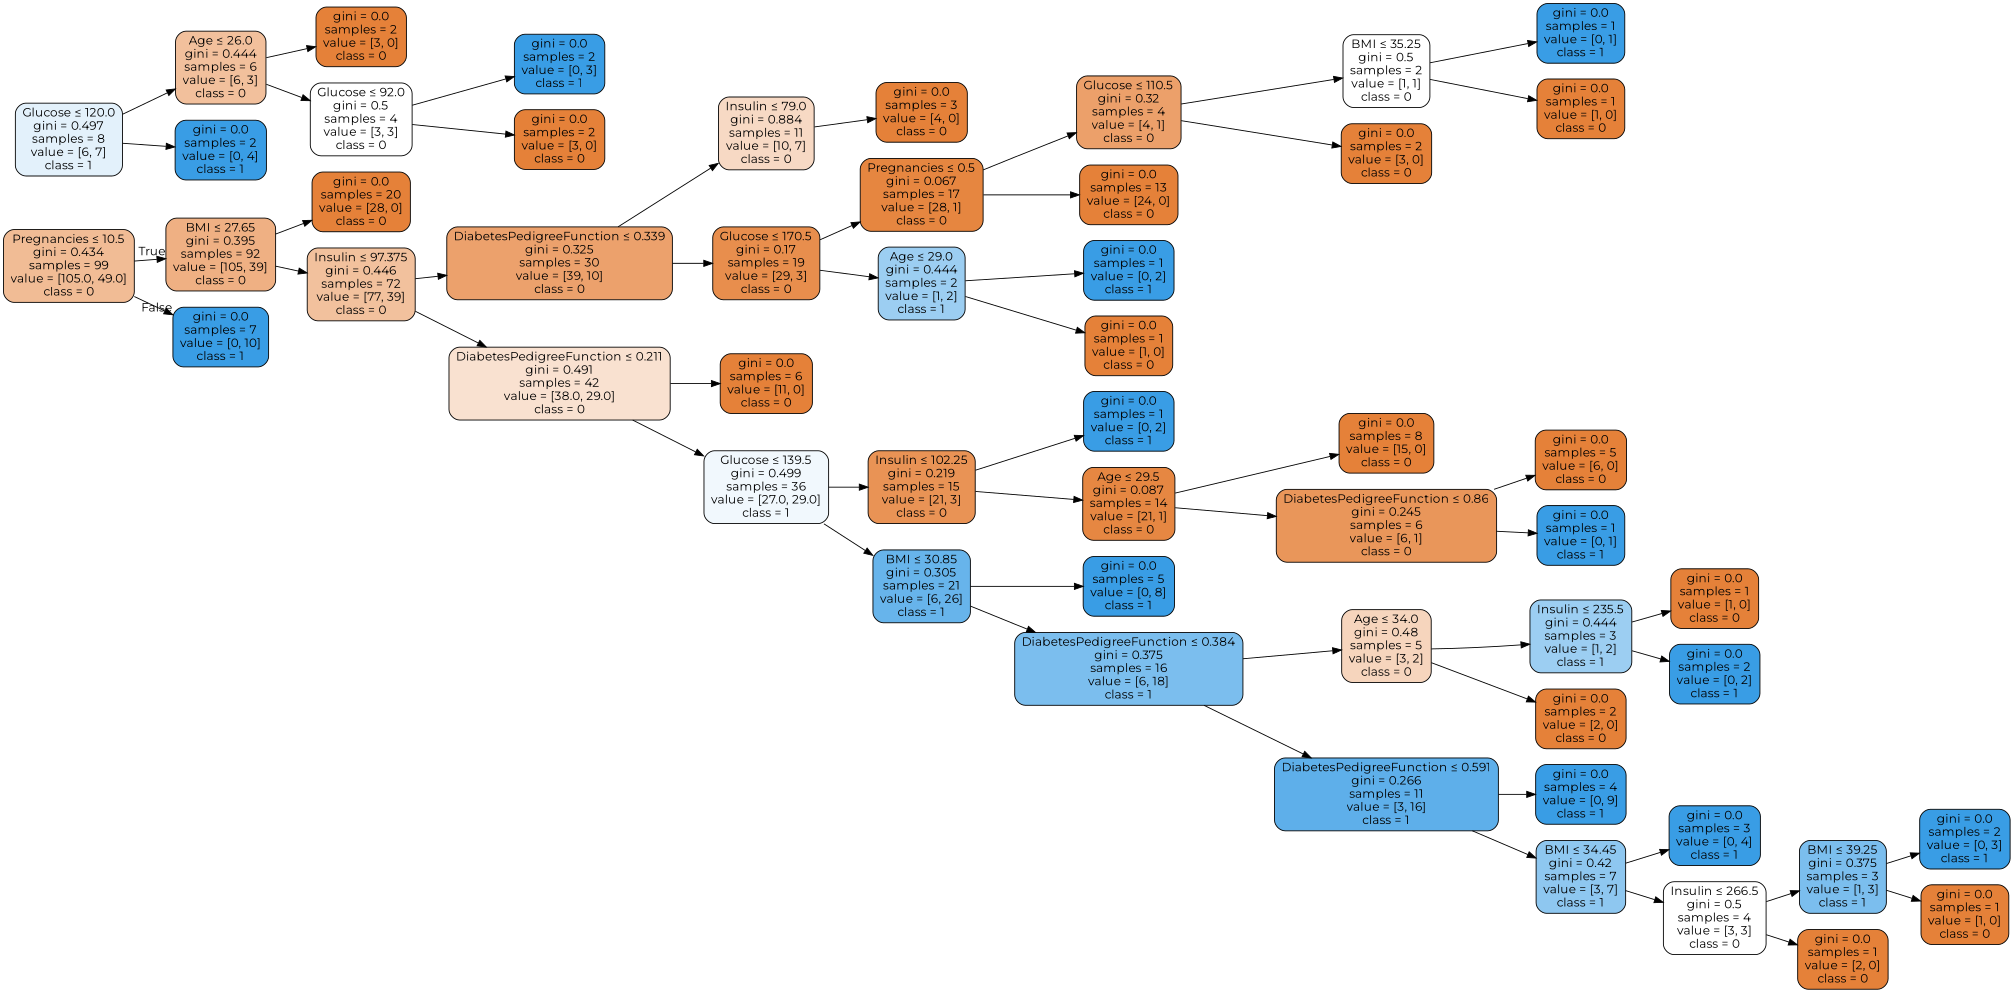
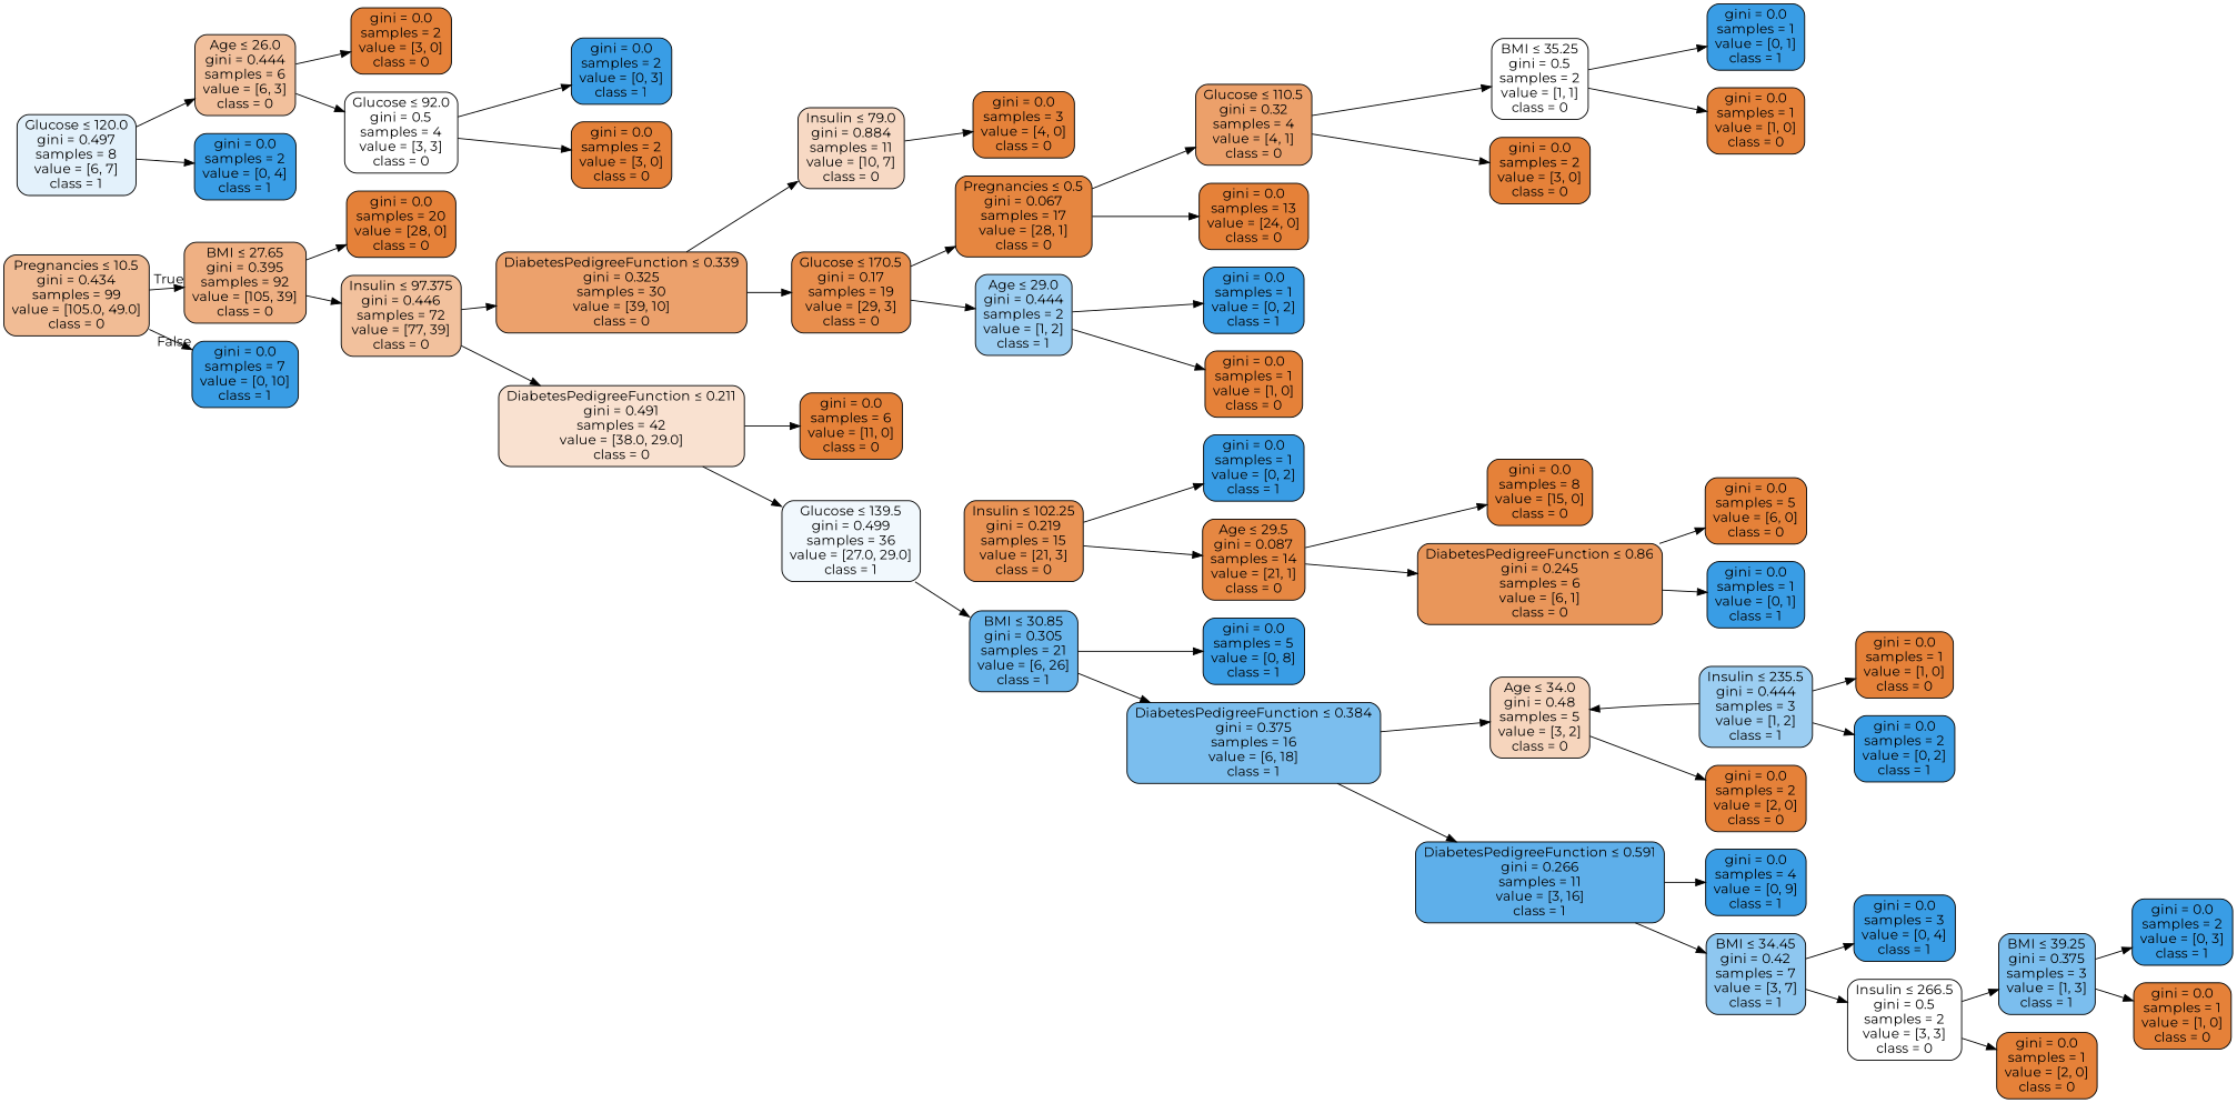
  digraph {
    fontname=Montserrat
    rankdir=LR
    node [color=black fillcolor="#e58139" fontname=Montserrat shape=box style="filled, rounded"]
    edge [fontname=Montserrat]
    n1 [fillcolor="#f1bc95" label=<Pregnancies &le; 10.5<br/>gini = 0.434<br/>samples = 99<br/>value = [105.0, 49.0]<br/>class = 0>]
    n2 [fillcolor="#efb083" label=<BMI &le; 27.65<br/>gini = 0.395<br/>samples = 92<br/>value = [105, 39]<br/>class = 0>]
    n3 [fillcolor="#399de5" label=<gini = 0.0<br/>samples = 7<br/>value = [0, 10]<br/>class = 1>]
    n4 [label=<gini = 0.0<br/>samples = 20<br/>value = [28, 0]<br/>class = 0>]
    n5 [fillcolor="#f2c19d" label=<Insulin &le; 97.375<br/>gini = 0.446<br/>samples = 72<br/>value = [77, 39]<br/>class = 0>]
    n6 [fillcolor="#eca16c" label=<DiabetesPedigreeFunction &le; 0.339<br/>gini = 0.325<br/>samples = 30<br/>value = [39, 10]<br/>class = 0>]
    n7 [fillcolor="#f9e1d0" label=<DiabetesPedigreeFunction &le; 0.211<br/>gini = 0.491<br/>samples = 42<br/>value = [38.0, 29.0]<br/>class = 0>]
    n8 [fillcolor="#f7d9c4" label=<Insulin &le; 79.0<br/>gini = 0.884<br/>samples = 11<br/>value = [10, 7]<br/>class = 0>]
    n9 [fillcolor="#e88e4d" label=<Glucose &le; 170.5<br/>gini = 0.17<br/>samples = 19<br/>value = [29, 3]<br/>class = 0>]
    n10 [label=<gini = 0.0<br/>samples = 6<br/>value = [11, 0]<br/>class = 0>]
    n11 [fillcolor="#f1f8fd" label=<Glucose &le; 139.5<br/>gini = 0.499<br/>samples = 36<br/>value = [27.0, 29.0]<br/>class = 1>]
    n12 [label=<gini = 0.0<br/>samples = 3<br/>value = [4, 0]<br/>class = 0>]
    n13 [fillcolor="#e68640" label=<Pregnancies &le; 0.5<br/>gini = 0.067<br/>samples = 17<br/>value = [28, 1]<br/>class = 0>]
    n14 [fillcolor="#9ccef2" label=<Age &le; 29.0<br/>gini = 0.444<br/>samples = 2<br/>value = [1, 2]<br/>class = 1>]
    n15 [fillcolor="#e3f1fb" label=<Glucose &le; 120.0<br/>gini = 0.497<br/>samples = 8<br/>value = [6, 7]<br/>class = 1>]
    n16 [fillcolor="#f2c09c" label=<Age &le; 26.0<br/>gini = 0.444<br/>samples = 6<br/>value = [6, 3]<br/>class = 0>]
    n17 [fillcolor="#399de5" label=<gini = 0.0<br/>samples = 2<br/>value = [0, 4]<br/>class = 1>]
    n18 [label=<gini = 0.0<br/>samples = 2<br/>value = [3, 0]<br/>class = 0>]
    n19 [fillcolor="#ffffff" label=<Glucose &le; 92.0<br/>gini = 0.5<br/>samples = 4<br/>value = [3, 3]<br/>class = 0>]
    n20 [fillcolor="#399de5" label=<gini = 0.0<br/>samples = 2<br/>value = [0, 3]<br/>class = 1>]
    n21 [label=<gini = 0.0<br/>samples = 2<br/>value = [3, 0]<br/>class = 0>]
    n22 [fillcolor="#eca06a" label=<Glucose &le; 110.5<br/>gini = 0.32<br/>samples = 4<br/>value = [4, 1]<br/>class = 0>]
    n23 [label=<gini = 0.0<br/>samples = 13<br/>value = [24, 0]<br/>class = 0>]
    n24 [fillcolor="#399de5" label=<gini = 0.0<br/>samples = 1<br/>value = [0, 2]<br/>class = 1>]
    n25 [label=<gini = 0.0<br/>samples = 1<br/>value = [1, 0]<br/>class = 0>]
    n26 [fillcolor="#ffffff" label=<BMI &le; 35.25<br/>gini = 0.5<br/>samples = 2<br/>value = [1, 1]<br/>class = 0>]
    n27 [label=<gini = 0.0<br/>samples = 2<br/>value = [3, 0]<br/>class = 0>]
    n28 [fillcolor="#399de5" label=<gini = 0.0<br/>samples = 1<br/>value = [0, 1]<br/>class = 1>]
    n29 [label=<gini = 0.0<br/>samples = 1<br/>value = [1, 0]<br/>class = 0>]
    n30 [fillcolor="#e99355" label=<Insulin &le; 102.25<br/>gini = 0.219<br/>samples = 15<br/>value = [21, 3]<br/>class = 0>]
    n31 [fillcolor="#67b4eb" label=<BMI &le; 30.85<br/>gini = 0.305<br/>samples = 21<br/>value = [6, 26]<br/>class = 1>]
    n32 [fillcolor="#399de5" label=<gini = 0.0<br/>samples = 1<br/>value = [0, 2]<br/>class = 1>]
    n33 [fillcolor="#e68742" label=<Age &le; 29.5<br/>gini = 0.087<br/>samples = 14<br/>value = [21, 1]<br/>class = 0>]
    n34 [fillcolor="#399de5" label=<gini = 0.0<br/>samples = 5<br/>value = [0, 8]<br/>class = 1>]
    n35 [fillcolor="#7bbeee" label=<DiabetesPedigreeFunction &le; 0.384<br/>gini = 0.375<br/>samples = 16<br/>value = [6, 18]<br/>class = 1>]
    n36 [label=<gini = 0.0<br/>samples = 8<br/>value = [15, 0]<br/>class = 0>]
    n37 [fillcolor="#e9965a" label=<DiabetesPedigreeFunction &le; 0.86<br/>gini = 0.245<br/>samples = 6<br/>value = [6, 1]<br/>class = 0>]
    n38 [label=<gini = 0.0<br/>samples = 5<br/>value = [6, 0]<br/>class = 0>]
    n39 [fillcolor="#399de5" label=<gini = 0.0<br/>samples = 1<br/>value = [0, 1]<br/>class = 1>]
    n40 [fillcolor="#f6d5bd" label=<Age &le; 34.0<br/>gini = 0.48<br/>samples = 5<br/>value = [3, 2]<br/>class = 0>]
    n41 [fillcolor="#5eafea" label=<DiabetesPedigreeFunction &le; 0.591<br/>gini = 0.266<br/>samples = 11<br/>value = [3, 16]<br/>class = 1>]
    n42 [fillcolor="#9ccef2" label=<Insulin &le; 235.5<br/>gini = 0.444<br/>samples = 3<br/>value = [1, 2]<br/>class = 1>]
    n43 [label=<gini = 0.0<br/>samples = 2<br/>value = [2, 0]<br/>class = 0>]
    n44 [fillcolor="#399de5" label=<gini = 0.0<br/>samples = 4<br/>value = [0, 9]<br/>class = 1>]
    n45 [fillcolor="#8ec7f0" label=<BMI &le; 34.45<br/>gini = 0.42<br/>samples = 7<br/>value = [3, 7]<br/>class = 1>]
    n46 [label=<gini = 0.0<br/>samples = 1<br/>value = [1, 0]<br/>class = 0>]
    n47 [fillcolor="#399de5" label=<gini = 0.0<br/>samples = 2<br/>value = [0, 2]<br/>class = 1>]
    n48 [fillcolor="#399de5" label=<gini = 0.0<br/>samples = 3<br/>value = [0, 4]<br/>class = 1>]
-   n49 [fillcolor="#ffffff" label=<Insulin &le; 266.5<br/>gini = 0.5<br/>samples = 4<br/>value = [3, 3]<br/>class = 0>]
+   n49 [fillcolor="#ffffff" label=<Insulin &le; 266.5<br/>gini = 0.5<br/>samples = 2<br/>value = [3, 3]<br/>class = 0>]
    n50 [fillcolor="#7bbeee" label=<BMI &le; 39.25<br/>gini = 0.375<br/>samples = 3<br/>value = [1, 3]<br/>class = 1>]
    n51 [label=<gini = 0.0<br/>samples = 1<br/>value = [2, 0]<br/>class = 0>]
    n52 [fillcolor="#399de5" label=<gini = 0.0<br/>samples = 2<br/>value = [0, 3]<br/>class = 1>]
    n53 [label=<gini = 0.0<br/>samples = 1<br/>value = [1, 0]<br/>class = 0>]
    n1 -> n2 [headlabel=True labelangle=45 labeldistance=2.5]
    n1 -> n3 [headlabel=False labelangle=-45 labeldistance=2.5]
    n2 -> n4
    n2 -> n5
    n5 -> n6
    n5 -> n7
    n6 -> n8
    n6 -> n9
    n7 -> n10
    n7 -> n11
    n8 -> n12
    n9 -> n13
    n9 -> n14
-   n11 -> n30
    n11 -> n31
    n13 -> n22
    n13 -> n23
    n14 -> n24
    n14 -> n25
    n15 -> n16
    n15 -> n17
    n16 -> n18
    n16 -> n19
    n19 -> n20
    n19 -> n21
    n22 -> n26
    n22 -> n27
    n26 -> n28
    n26 -> n29
    n30 -> n32
    n30 -> n33
    n31 -> n34
    n31 -> n35
    n33 -> n36
    n33 -> n37
    n35 -> n40
    n35 -> n41
    n37 -> n38
    n37 -> n39
-   n40 -> n42
+   n42 -> n40
    n40 -> n43
    n41 -> n44
    n41 -> n45
    n42 -> n46
    n42 -> n47
    n45 -> n48
    n45 -> n49
    n49 -> n50
    n49 -> n51
    n50 -> n52
    n50 -> n53
  }
